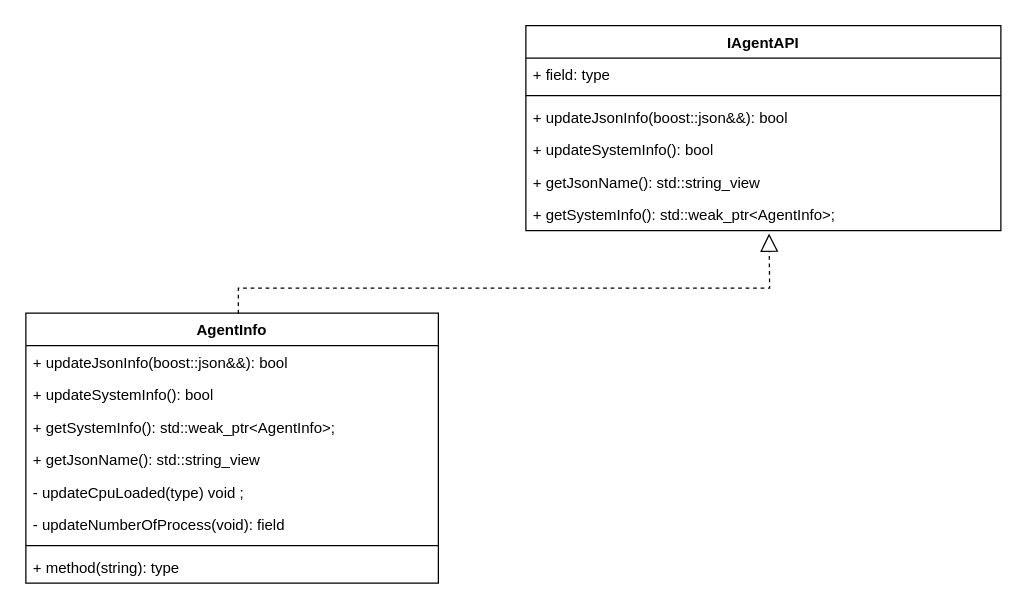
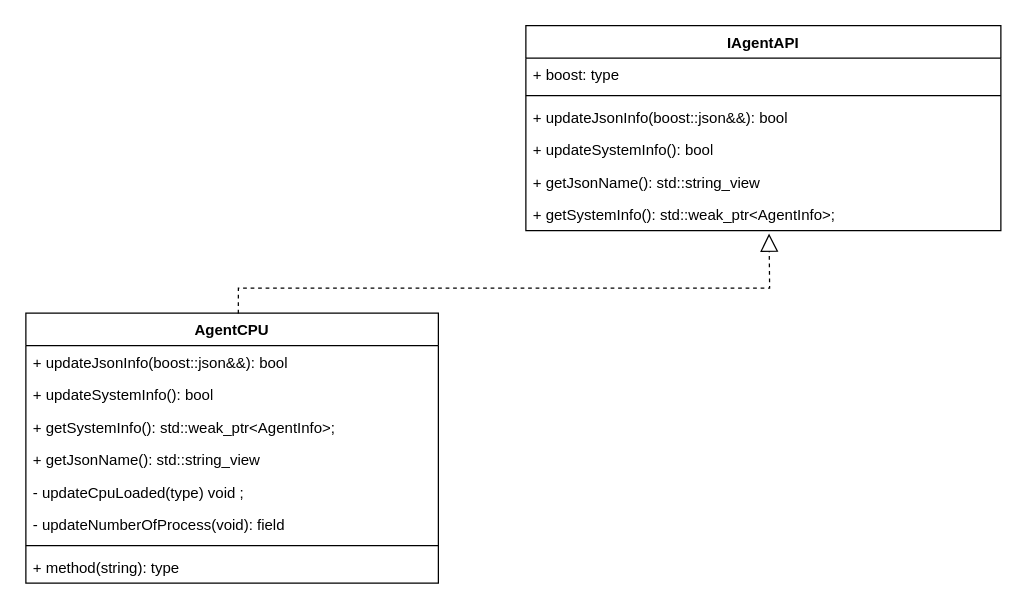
  <mxCell id="0" />
  <mxCell id="1" parent="0" />
  <mxCell id="2" value="IAgentAPI" style="swimlane;fontStyle=1;align=center;verticalAlign=top;childLayout=stackLayout;horizontal=1;startSize=26;horizontalStack=0;resizeParent=1;resizeParentMax=0;resizeLast=0;collapsible=1;marginBottom=0;whiteSpace=wrap;html=1;" vertex="1" parent="1"><mxGeometry x="420" y="20" width="380" height="164" as="geometry" /></mxCell>
- <mxCell id="3" value="+ field: type" style="text;strokeColor=none;fillColor=none;align=left;verticalAlign=top;spacingLeft=4;spacingRight=4;overflow=hidden;rotatable=0;points=[[0,0.5],[1,0.5]];portConstraint=eastwest;whiteSpace=wrap;html=1;" vertex="1" parent="2"><mxGeometry y="26" width="380" height="26" as="geometry" /></mxCell>
+ <mxCell id="3" value="+ boost: type" style="text;strokeColor=none;fillColor=none;align=left;verticalAlign=top;spacingLeft=4;spacingRight=4;overflow=hidden;rotatable=0;points=[[0,0.5],[1,0.5]];portConstraint=eastwest;whiteSpace=wrap;html=1;" vertex="1" parent="2"><mxGeometry y="26" width="380" height="26" as="geometry" /></mxCell>
  <mxCell id="4" value="" style="line;strokeWidth=1;fillColor=none;align=left;verticalAlign=middle;spacingTop=-1;spacingLeft=3;spacingRight=3;rotatable=0;labelPosition=right;points=[];portConstraint=eastwest;strokeColor=inherit;" vertex="1" parent="2"><mxGeometry y="52" width="380" height="8" as="geometry" /></mxCell>
  <mxCell id="5" value="+ updateJsonInfo(boost::json&amp;amp;&amp;amp;): bool&amp;nbsp;" style="text;strokeColor=none;fillColor=none;align=left;verticalAlign=top;spacingLeft=4;spacingRight=4;overflow=hidden;rotatable=0;points=[[0,0.5],[1,0.5]];portConstraint=eastwest;whiteSpace=wrap;html=1;" vertex="1" parent="2"><mxGeometry y="60" width="380" height="26" as="geometry" /></mxCell>
  <mxCell id="6" value="+ updateSystemInfo(): bool" style="text;strokeColor=none;fillColor=none;align=left;verticalAlign=top;spacingLeft=4;spacingRight=4;overflow=hidden;rotatable=0;points=[[0,0.5],[1,0.5]];portConstraint=eastwest;whiteSpace=wrap;html=1;" vertex="1" parent="2"><mxGeometry y="86" width="380" height="26" as="geometry" /></mxCell>
  <mxCell id="7" value="+ getJsonName(): std::string_view&amp;nbsp;" style="text;strokeColor=none;fillColor=none;align=left;verticalAlign=top;spacingLeft=4;spacingRight=4;overflow=hidden;rotatable=0;points=[[0,0.5],[1,0.5]];portConstraint=eastwest;whiteSpace=wrap;html=1;" vertex="1" parent="2"><mxGeometry y="112" width="380" height="26" as="geometry" /></mxCell>
  <mxCell id="8" value="+ getSystemInfo(): std::weak_ptr&amp;lt;AgentInfo&amp;gt;;&amp;nbsp;" style="text;strokeColor=none;fillColor=none;align=left;verticalAlign=top;spacingLeft=4;spacingRight=4;overflow=hidden;rotatable=0;points=[[0,0.5],[1,0.5]];portConstraint=eastwest;whiteSpace=wrap;html=1;" vertex="1" parent="2"><mxGeometry y="138" width="380" height="26" as="geometry" /></mxCell>
- <mxCell id="9" value="AgentInfo" style="swimlane;fontStyle=1;align=center;verticalAlign=top;childLayout=stackLayout;horizontal=1;startSize=26;horizontalStack=0;resizeParent=1;resizeParentMax=0;resizeLast=0;collapsible=1;marginBottom=0;whiteSpace=wrap;html=1;" vertex="1" parent="1"><mxGeometry x="20" y="250" width="330" height="216" as="geometry" /></mxCell>
+ <mxCell id="9" value="AgentCPU" style="swimlane;fontStyle=1;align=center;verticalAlign=top;childLayout=stackLayout;horizontal=1;startSize=26;horizontalStack=0;resizeParent=1;resizeParentMax=0;resizeLast=0;collapsible=1;marginBottom=0;whiteSpace=wrap;html=1;" vertex="1" parent="1"><mxGeometry x="20" y="250" width="330" height="216" as="geometry" /></mxCell>
  <mxCell id="10" value="+ updateJsonInfo(boost::json&amp;amp;&amp;amp;): bool&amp;nbsp;" style="text;strokeColor=none;fillColor=none;align=left;verticalAlign=top;spacingLeft=4;spacingRight=4;overflow=hidden;rotatable=0;points=[[0,0.5],[1,0.5]];portConstraint=eastwest;whiteSpace=wrap;html=1;" vertex="1" parent="9"><mxGeometry y="26" width="330" height="26" as="geometry" /></mxCell>
  <mxCell id="11" value="+ updateSystemInfo(): bool" style="text;strokeColor=none;fillColor=none;align=left;verticalAlign=top;spacingLeft=4;spacingRight=4;overflow=hidden;rotatable=0;points=[[0,0.5],[1,0.5]];portConstraint=eastwest;whiteSpace=wrap;html=1;" vertex="1" parent="9"><mxGeometry y="52" width="330" height="26" as="geometry" /></mxCell>
  <mxCell id="12" value="+ getSystemInfo(): std::weak_ptr&amp;lt;AgentInfo&amp;gt;;&amp;nbsp;" style="text;strokeColor=none;fillColor=none;align=left;verticalAlign=top;spacingLeft=4;spacingRight=4;overflow=hidden;rotatable=0;points=[[0,0.5],[1,0.5]];portConstraint=eastwest;whiteSpace=wrap;html=1;" vertex="1" parent="9"><mxGeometry y="78" width="330" height="26" as="geometry" /></mxCell>
  <mxCell id="13" value="+ getJsonName(): std::string_view&amp;nbsp;" style="text;strokeColor=none;fillColor=none;align=left;verticalAlign=top;spacingLeft=4;spacingRight=4;overflow=hidden;rotatable=0;points=[[0,0.5],[1,0.5]];portConstraint=eastwest;whiteSpace=wrap;html=1;" vertex="1" parent="9"><mxGeometry y="104" width="330" height="26" as="geometry" /></mxCell>
  <mxCell id="14" value="- updateCpuLoaded(type) void ;" style="text;strokeColor=none;fillColor=none;align=left;verticalAlign=top;spacingLeft=4;spacingRight=4;overflow=hidden;rotatable=0;points=[[0,0.5],[1,0.5]];portConstraint=eastwest;whiteSpace=wrap;html=1;" vertex="1" parent="9"><mxGeometry y="130" width="330" height="26" as="geometry" /></mxCell>
  <mxCell id="15" value="- updateNumberOfProcess(void): field&amp;nbsp;" style="text;strokeColor=none;fillColor=none;align=left;verticalAlign=top;spacingLeft=4;spacingRight=4;overflow=hidden;rotatable=0;points=[[0,0.5],[1,0.5]];portConstraint=eastwest;whiteSpace=wrap;html=1;" vertex="1" parent="9"><mxGeometry y="156" width="330" height="26" as="geometry" /></mxCell>
  <mxCell id="16" value="" style="line;strokeWidth=1;fillColor=none;align=left;verticalAlign=middle;spacingTop=-1;spacingLeft=3;spacingRight=3;rotatable=0;labelPosition=right;points=[];portConstraint=eastwest;strokeColor=inherit;" vertex="1" parent="9"><mxGeometry y="182" width="330" height="8" as="geometry" /></mxCell>
  <mxCell id="17" value="+ method(string): type" style="text;strokeColor=none;fillColor=none;align=left;verticalAlign=top;spacingLeft=4;spacingRight=4;overflow=hidden;rotatable=0;points=[[0,0.5],[1,0.5]];portConstraint=eastwest;whiteSpace=wrap;html=1;" vertex="1" parent="9"><mxGeometry y="190" width="330" height="26" as="geometry" /></mxCell>
  <mxCell id="18" value="" style="endArrow=block;dashed=1;endFill=0;endSize=12;html=1;rounded=0;entryX=0.512;entryY=1.092;entryDx=0;entryDy=0;entryPerimeter=0;exitX=0.515;exitY=0.001;exitDx=0;exitDy=0;exitPerimeter=0;" edge="1" parent="1" source="9" target="8"><mxGeometry width="160" relative="1" as="geometry"><mxPoint x="410" y="250" as="sourcePoint" /><mxPoint x="570" y="250" as="targetPoint" /><Array as="points"><mxPoint y="230" x="190" /><mxPoint x="615" y="230" /></Array></mxGeometry></mxCell>
